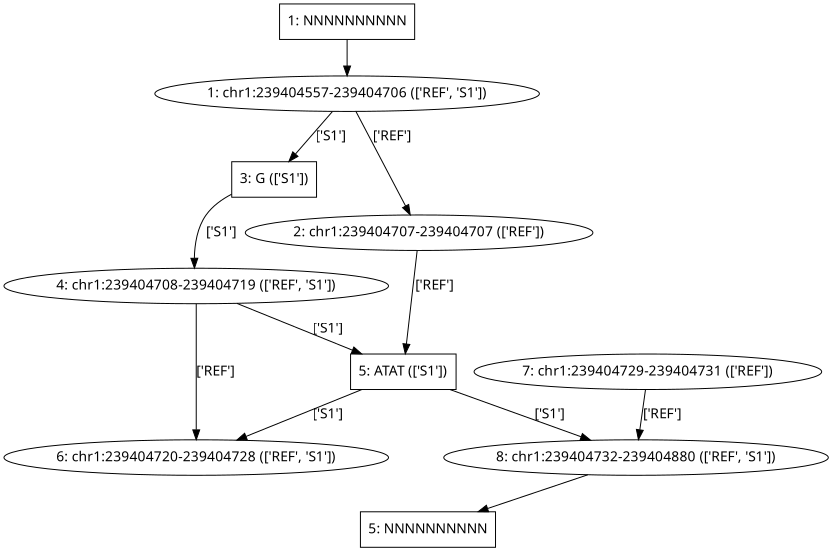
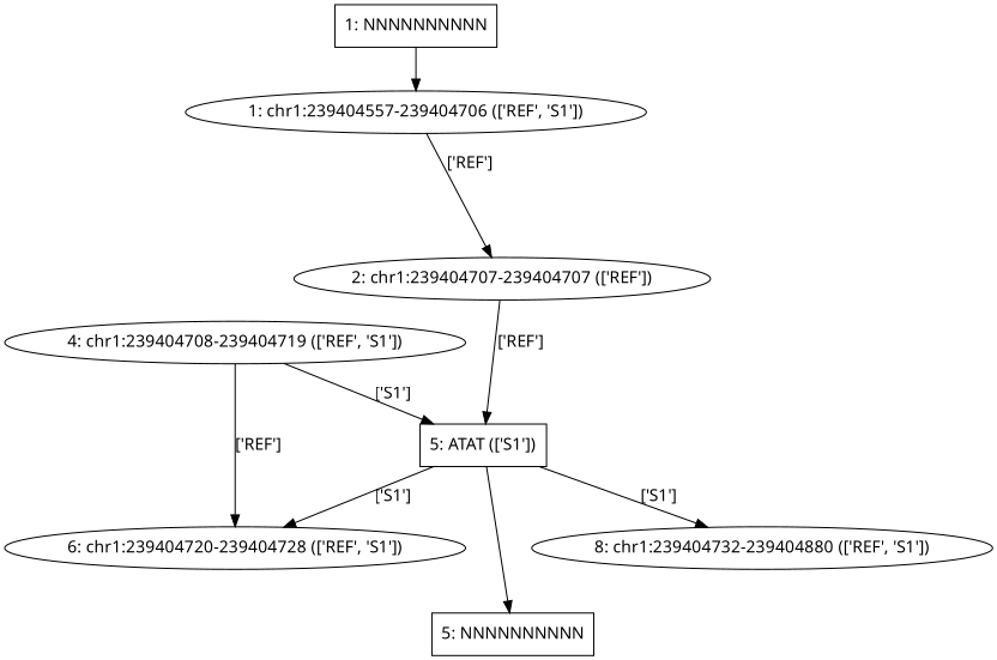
  digraph {
    fontname="Noto Sans"
    node [fontname="Noto Sans" shape=ellipse]
    edge [fontname="Noto Sans"]
    n1 [label="1: NNNNNNNNNN" shape=box]
    n2 [label="1: chr1:239404557-239404706 (['REF', 'S1'])"]
    n3 [label="2: chr1:239404707-239404707 (['REF'])"]
-   n4 [label="3: G (['S1'])" shape=box]
    n5 [label="5: ATAT (['S1'])" shape=box]
    n6 [label="4: chr1:239404708-239404719 (['REF', 'S1'])"]
    n7 [label="6: chr1:239404720-239404728 (['REF', 'S1'])"]
    n8 [label="8: chr1:239404732-239404880 (['REF', 'S1'])"]
-   n9 [label="7: chr1:239404729-239404731 (['REF'])"]
    n10 [label="5: NNNNNNNNNN" shape=box]
    n1 -> n2
    n2 -> n3 [label="['REF']"]
-   n2 -> n4 [label="['S1']"]
    n3 -> n5 [label="['REF']"]
-   n4 -> n6 [label="['S1']"]
    n5 -> n7 [label="['S1']"]
    n5 -> n8 [label="['S1']"]
    n6 -> n5 [label="['S1']"]
    n6 -> n7 [label="['REF']"]
-   n8 -> n10
-   n9 -> n8 [label="['REF']"]
+   n5 -> n10
  }
